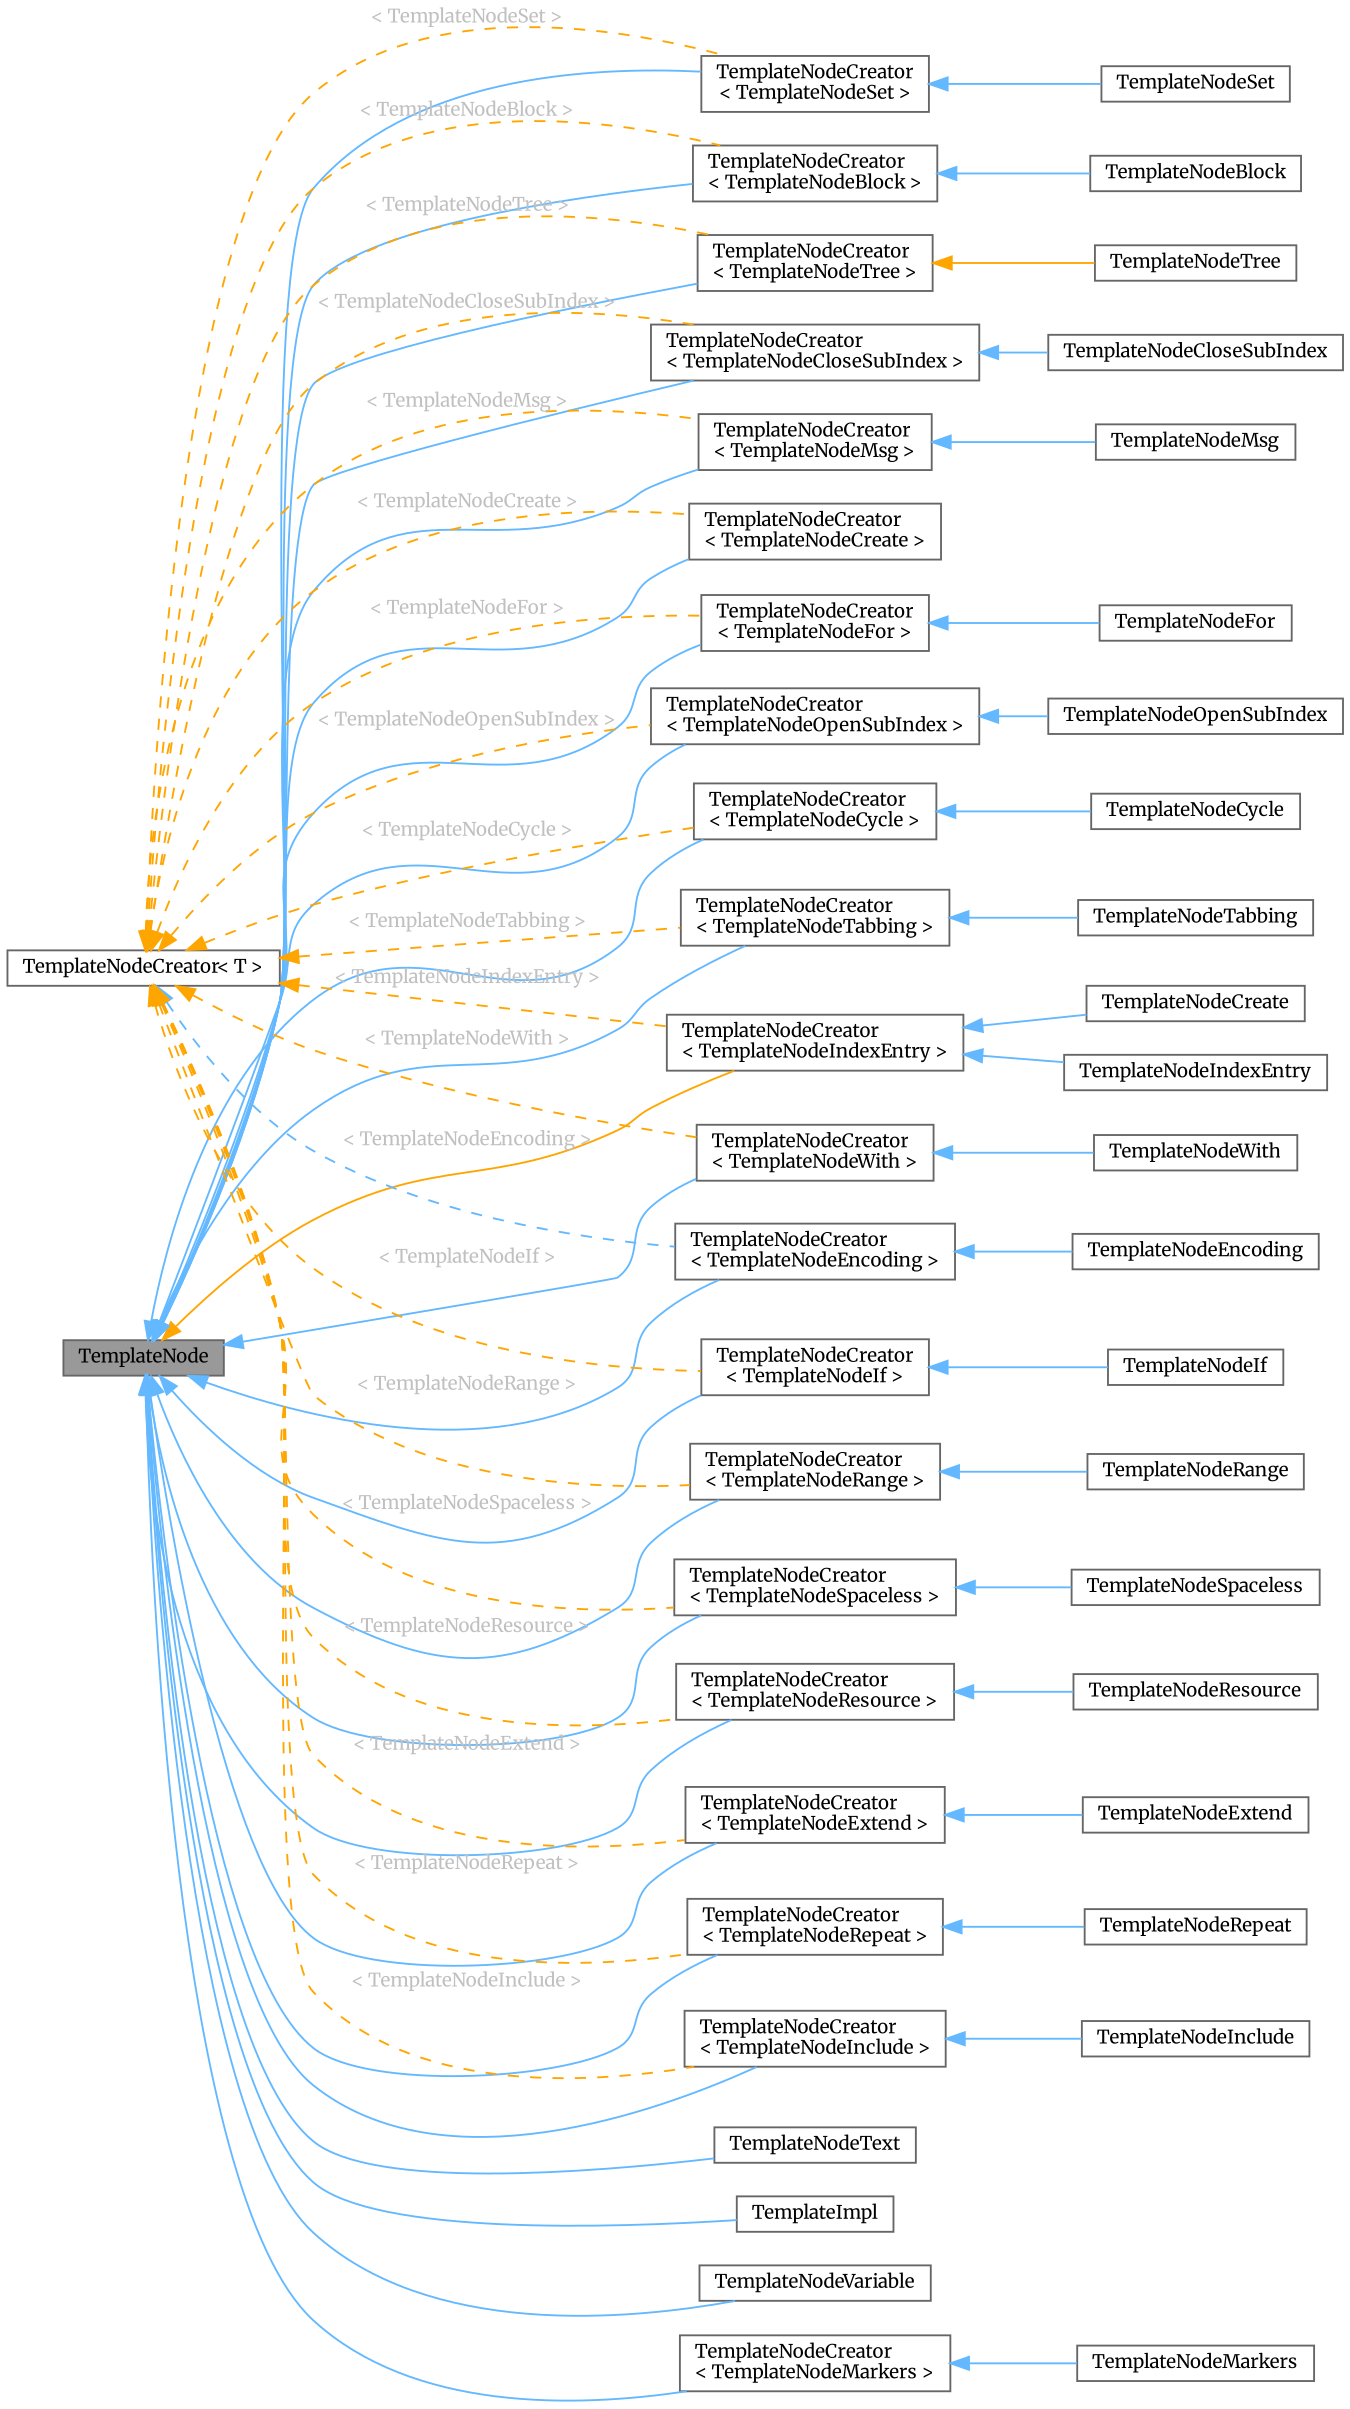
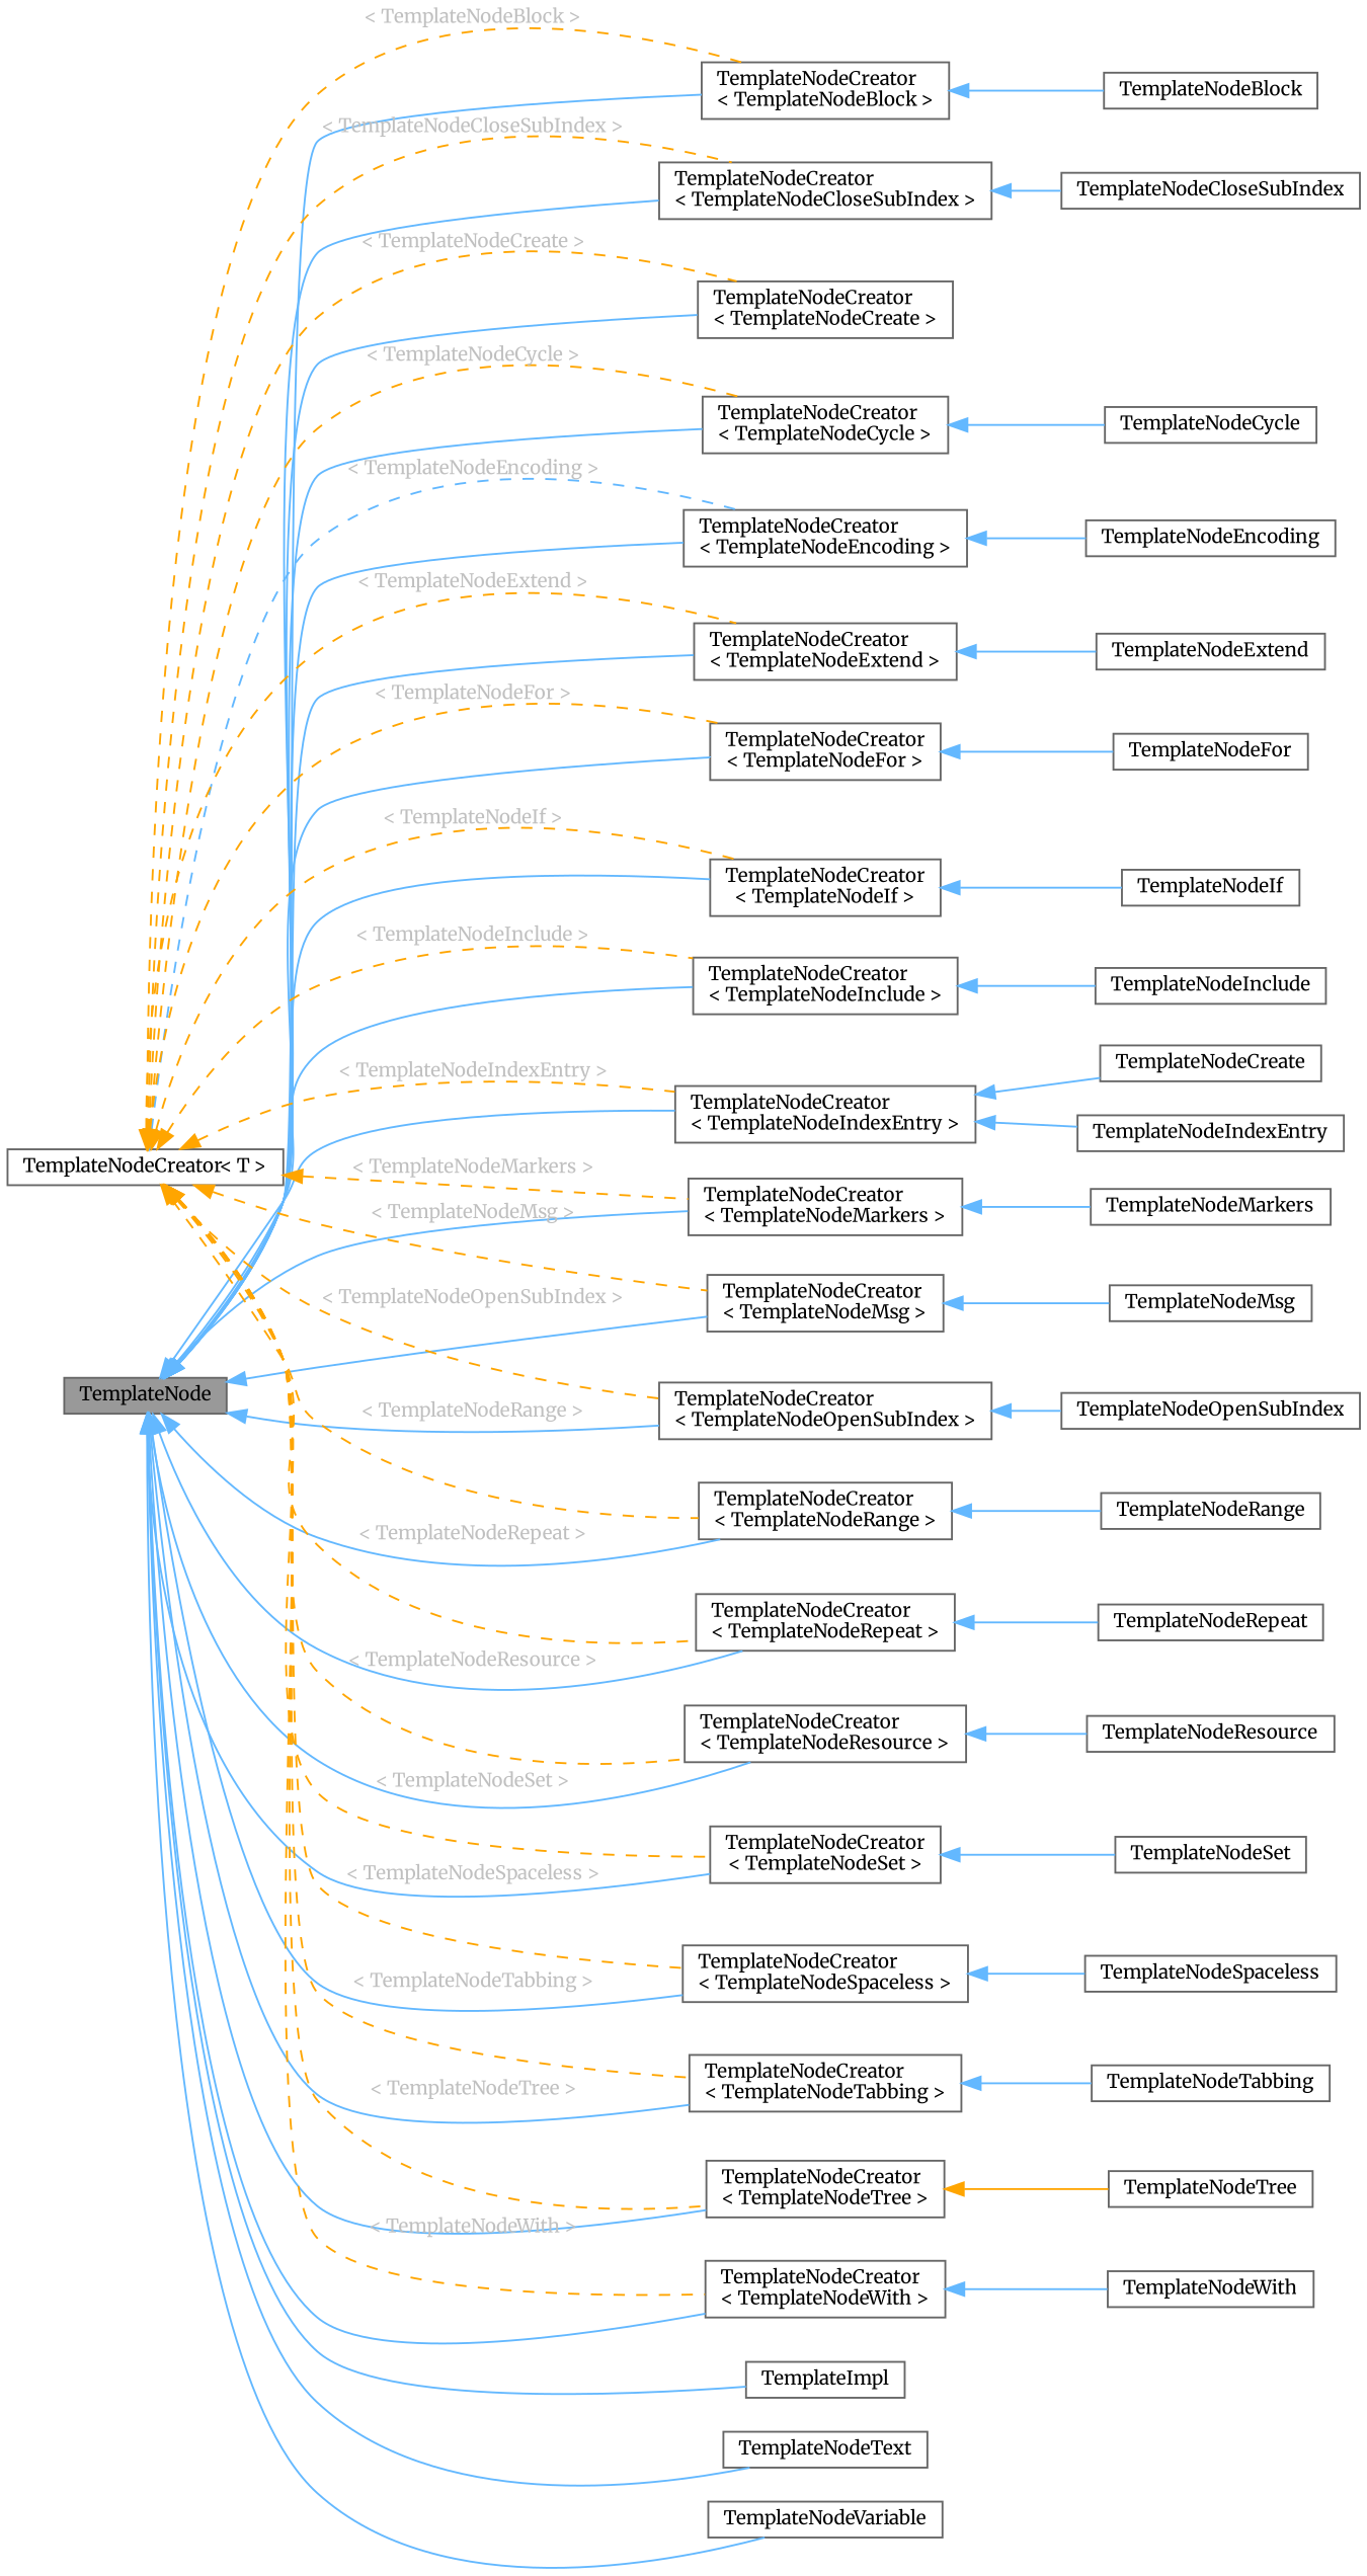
  digraph {
    fontname=Merriweather
    rankdir=LR
    node [color=gray40 fillcolor=white fontname=Merriweather fontsize=10 shape=box style=filled]
    edge [color=steelblue1 dir=back fontname=Merriweather fontsize=10 labelfontname=Helvetica labelfontsize=10 style=solid]
    n1 [fillcolor=grey60 fontcolor=black height=0.2 label=TemplateNode width=0.4]
    n2 [height=0.2 label="TemplateNodeCreator\l\< TemplateNodeBlock \>" width=0.4]
    n3 [height=0.2 label="TemplateNodeCreator\l\< TemplateNodeCloseSubIndex \>" width=0.4]
    n4 [height=0.2 label="TemplateNodeCreator\l\< TemplateNodeCreate \>" width=0.4]
    n5 [height=0.2 label="TemplateNodeCreator\l\< TemplateNodeCycle \>" width=0.4]
    n6 [height=0.2 label="TemplateNodeCreator\l\< TemplateNodeEncoding \>" width=0.4]
    n7 [height=0.2 label="TemplateNodeCreator\l\< TemplateNodeExtend \>" width=0.4]
    n8 [height=0.2 label="TemplateNodeCreator\l\< TemplateNodeFor \>" width=0.4]
    n9 [height=0.2 label="TemplateNodeCreator\l\< TemplateNodeIf \>" width=0.4]
    n10 [height=0.2 label="TemplateNodeCreator\l\< TemplateNodeInclude \>" width=0.4]
    n11 [height=0.2 label="TemplateNodeCreator\l\< TemplateNodeIndexEntry \>" width=0.4]
    n12 [height=0.2 label="TemplateNodeCreator\l\< TemplateNodeMarkers \>" width=0.4]
    n13 [height=0.2 label="TemplateNodeCreator\l\< TemplateNodeMsg \>" width=0.4]
    n14 [height=0.2 label="TemplateNodeCreator\l\< TemplateNodeOpenSubIndex \>" width=0.4]
    n15 [height=0.2 label="TemplateNodeCreator\l\< TemplateNodeRange \>" width=0.4]
    n16 [height=0.2 label="TemplateNodeCreator\l\< TemplateNodeRepeat \>" width=0.4]
    n17 [height=0.2 label="TemplateNodeCreator\l\< TemplateNodeResource \>" width=0.4]
    n18 [height=0.2 label="TemplateNodeCreator\l\< TemplateNodeSet \>" width=0.4]
    n19 [height=0.2 label="TemplateNodeCreator\l\< TemplateNodeSpaceless \>" width=0.4]
    n20 [height=0.2 label="TemplateNodeCreator\l\< TemplateNodeTabbing \>" width=0.4]
    n21 [height=0.2 label="TemplateNodeCreator\l\< TemplateNodeTree \>" width=0.4]
    n22 [height=0.2 label="TemplateNodeCreator\l\< TemplateNodeWith \>" width=0.4]
    n23 [height=0.2 label=TemplateImpl width=0.4]
    n24 [height=0.2 label=TemplateNodeText width=0.4]
    n25 [height=0.2 label=TemplateNodeVariable width=0.4]
    n26 [height=0.2 label=TemplateNodeBlock width=0.4]
    n27 [height=0.2 label=TemplateNodeCloseSubIndex width=0.4]
    n28 [height=0.2 label=TemplateNodeCycle width=0.4]
    n29 [height=0.2 label=TemplateNodeEncoding width=0.4]
    n30 [height=0.2 label=TemplateNodeExtend width=0.4]
    n31 [height=0.2 label=TemplateNodeFor width=0.4]
    n32 [height=0.2 label=TemplateNodeIf width=0.4]
    n33 [height=0.2 label=TemplateNodeInclude width=0.4]
    n34 [height=0.2 label=TemplateNodeCreate width=0.4]
    n35 [height=0.2 label=TemplateNodeIndexEntry width=0.4]
    n36 [height=0.2 label=TemplateNodeMarkers width=0.4]
    n37 [height=0.2 label=TemplateNodeMsg width=0.4]
    n38 [height=0.2 label=TemplateNodeOpenSubIndex width=0.4]
    n39 [height=0.2 label=TemplateNodeRange width=0.4]
    n40 [height=0.2 label=TemplateNodeRepeat width=0.4]
    n41 [height=0.2 label=TemplateNodeResource width=0.4]
    n42 [height=0.2 label=TemplateNodeSet width=0.4]
    n43 [height=0.2 label=TemplateNodeSpaceless width=0.4]
    n44 [height=0.2 label=TemplateNodeTabbing width=0.4]
    n45 [height=0.2 label=TemplateNodeTree width=0.4]
    n46 [height=0.2 label=TemplateNodeWith width=0.4]
    n47 [height=0.2 label="TemplateNodeCreator\< T \>" width=0.4]
    n1 -> n2
    n1 -> n3
    n1 -> n4
    n1 -> n5
    n1 -> n6
    n1 -> n7
    n1 -> n8
    n1 -> n9
    n1 -> n10
-   n1 -> n11 [color=orange]
+   n1 -> n11
    n1 -> n12
    n1 -> n13
    n1 -> n14
    n1 -> n15
    n1 -> n16
    n1 -> n17
    n1 -> n18
    n1 -> n19
    n1 -> n20
    n1 -> n21
    n1 -> n22
    n1 -> n23
    n1 -> n24
    n1 -> n25
    n2 -> n26
    n3 -> n27
    n5 -> n28
    n6 -> n29
    n7 -> n30
    n8 -> n31
    n9 -> n32
    n10 -> n33
    n11 -> n34
    n11 -> n35
    n12 -> n36
    n13 -> n37
    n14 -> n38
    n15 -> n39
    n16 -> n40
    n17 -> n41
    n18 -> n42
    n19 -> n43
    n20 -> n44
    n21 -> n45 [color=orange]
    n22 -> n46
    n47 -> n2 [color=orange fontcolor=grey label=" \< TemplateNodeBlock \>" style=dashed]
    n47 -> n3 [color=orange fontcolor=grey label=" \< TemplateNodeCloseSubIndex \>" style=dashed]
    n47 -> n4 [color=orange fontcolor=grey label=" \< TemplateNodeCreate \>" style=dashed]
    n47 -> n5 [color=orange fontcolor=grey label=" \< TemplateNodeCycle \>" style=dashed]
    n47 -> n6 [fontcolor=grey label=" \< TemplateNodeEncoding \>" style=dashed]
    n47 -> n7 [color=orange fontcolor=grey label=" \< TemplateNodeExtend \>" style=dashed]
    n47 -> n8 [color=orange fontcolor=grey label=" \< TemplateNodeFor \>" style=dashed]
    n47 -> n9 [color=orange fontcolor=grey label=" \< TemplateNodeIf \>" style=dashed]
    n47 -> n10 [color=orange fontcolor=grey label=" \< TemplateNodeInclude \>" style=dashed]
    n47 -> n11 [color=orange fontcolor=grey label=" \< TemplateNodeIndexEntry \>" style=dashed]
+   n47 -> n12 [color=orange fontcolor=grey label=" \< TemplateNodeMarkers \>" style=dashed]
    n47 -> n13 [color=orange fontcolor=grey label=" \< TemplateNodeMsg \>" style=dashed]
    n47 -> n14 [color=orange fontcolor=grey label=" \< TemplateNodeOpenSubIndex \>" style=dashed]
    n47 -> n15 [color=orange fontcolor=grey label=" \< TemplateNodeRange \>" style=dashed]
    n47 -> n16 [color=orange fontcolor=grey label=" \< TemplateNodeRepeat \>" style=dashed]
    n47 -> n17 [color=orange fontcolor=grey label=" \< TemplateNodeResource \>" style=dashed]
    n47 -> n18 [color=orange fontcolor=grey label=" \< TemplateNodeSet \>" style=dashed]
    n47 -> n19 [color=orange fontcolor=grey label=" \< TemplateNodeSpaceless \>" style=dashed]
    n47 -> n20 [color=orange fontcolor=grey label=" \< TemplateNodeTabbing \>" style=dashed]
    n47 -> n21 [color=orange fontcolor=grey label=" \< TemplateNodeTree \>" style=dashed]
    n47 -> n22 [color=orange fontcolor=grey label=" \< TemplateNodeWith \>" style=dashed]
  }
